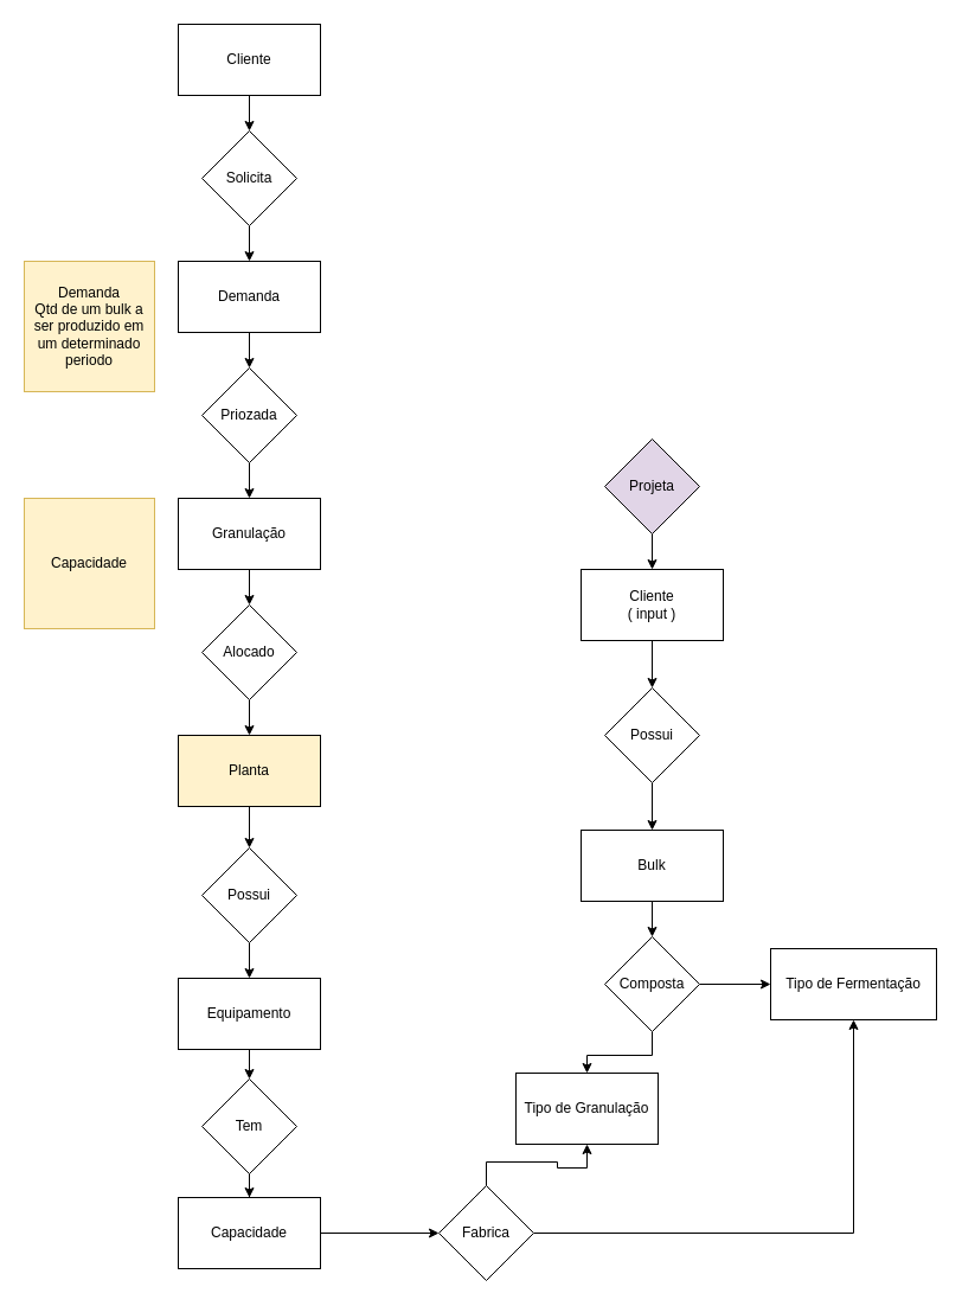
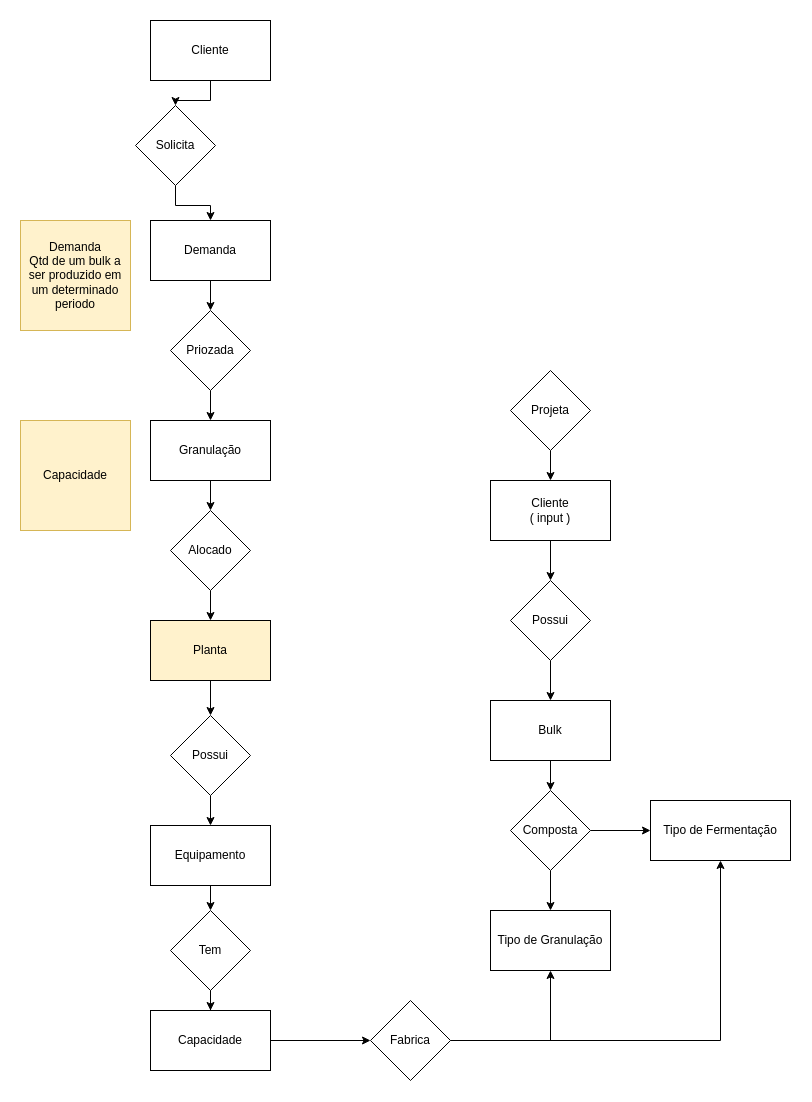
  <mxCell id="0" />
  <mxCell id="1" parent="0" />
  <mxCell id="2" value="" style="edgeStyle=orthogonalEdgeStyle;rounded=0;orthogonalLoop=1;jettySize=auto;html=1;" parent="1" source="3" target="9" edge="1"><mxGeometry relative="1" as="geometry" /></mxCell>
  <mxCell id="3" value="Cliente&lt;br&gt;( input )" style="whiteSpace=wrap;html=1;rounded=0;" parent="1" vertex="1"><mxGeometry x="490" y="480" width="120" height="60" as="geometry" /></mxCell>
  <mxCell id="4" style="edgeStyle=orthogonalEdgeStyle;rounded=0;orthogonalLoop=1;jettySize=auto;html=1;" parent="1" source="5" target="3" edge="1"><mxGeometry relative="1" as="geometry" /></mxCell>
- <mxCell id="5" value="Projeta" style="rhombus;whiteSpace=wrap;html=1;fillColor=#e1d5e7;" parent="1" vertex="1"><mxGeometry x="510" y="370" width="80" height="80" as="geometry" /></mxCell>
+ <mxCell id="5" value="Projeta" style="rhombus;whiteSpace=wrap;html=1;" parent="1" vertex="1"><mxGeometry x="510" y="370" width="80" height="80" as="geometry" /></mxCell>
  <mxCell id="6" value="" style="edgeStyle=orthogonalEdgeStyle;rounded=0;orthogonalLoop=1;jettySize=auto;html=1;" parent="1" source="7" target="18" edge="1"><mxGeometry relative="1" as="geometry" /></mxCell>
  <mxCell id="7" value="Planta" style="whiteSpace=wrap;html=1;rounded=0;fillColor=#fff2cc;" parent="1" vertex="1"><mxGeometry x="150" y="620" width="120" height="60" as="geometry" /></mxCell>
  <mxCell id="8" value="" style="edgeStyle=orthogonalEdgeStyle;rounded=0;orthogonalLoop=1;jettySize=auto;html=1;" parent="1" source="9" target="11" edge="1"><mxGeometry relative="1" as="geometry" /></mxCell>
  <mxCell id="9" value="Possui" style="rhombus;whiteSpace=wrap;html=1;rounded=0;" parent="1" vertex="1"><mxGeometry x="510" y="580" width="80" height="80" as="geometry" /></mxCell>
  <mxCell id="10" value="" style="edgeStyle=orthogonalEdgeStyle;rounded=0;orthogonalLoop=1;jettySize=auto;html=1;" parent="1" source="11" target="14" edge="1"><mxGeometry relative="1" as="geometry" /></mxCell>
  <mxCell id="11" value="Bulk" style="whiteSpace=wrap;html=1;rounded=0;" parent="1" vertex="1"><mxGeometry x="490" y="700" width="120" height="60" as="geometry" /></mxCell>
  <mxCell id="12" value="" style="edgeStyle=orthogonalEdgeStyle;rounded=0;orthogonalLoop=1;jettySize=auto;html=1;" parent="1" source="14" target="15" edge="1"><mxGeometry relative="1" as="geometry" /></mxCell>
  <mxCell id="13" value="" style="edgeStyle=orthogonalEdgeStyle;rounded=0;orthogonalLoop=1;jettySize=auto;html=1;" parent="1" source="14" target="16" edge="1"><mxGeometry relative="1" as="geometry" /></mxCell>
  <mxCell id="14" value="Composta" style="rhombus;whiteSpace=wrap;html=1;rounded=0;" parent="1" vertex="1"><mxGeometry x="510" y="790" width="80" height="80" as="geometry" /></mxCell>
  <mxCell id="15" value="Tipo de Fermentação" style="whiteSpace=wrap;html=1;rounded=0;" parent="1" vertex="1"><mxGeometry x="650" y="800" width="140" height="60" as="geometry" /></mxCell>
- <mxCell id="16" value="Tipo de Granulação" style="whiteSpace=wrap;html=1;rounded=0;" parent="1" vertex="1"><mxGeometry x="435" y="905" width="120" height="60" as="geometry" /></mxCell>
+ <mxCell id="16" value="Tipo de Granulação" style="whiteSpace=wrap;html=1;rounded=0;" parent="1" vertex="1"><mxGeometry x="490" y="910" width="120" height="60" as="geometry" /></mxCell>
  <mxCell id="17" value="" style="edgeStyle=orthogonalEdgeStyle;rounded=0;orthogonalLoop=1;jettySize=auto;html=1;" parent="1" source="18" target="20" edge="1"><mxGeometry relative="1" as="geometry" /></mxCell>
  <mxCell id="18" value="Possui" style="rhombus;whiteSpace=wrap;html=1;rounded=0;" parent="1" vertex="1"><mxGeometry x="170" y="715" width="80" height="80" as="geometry" /></mxCell>
  <mxCell id="19" value="" style="edgeStyle=orthogonalEdgeStyle;rounded=0;orthogonalLoop=1;jettySize=auto;html=1;" parent="1" source="20" target="25" edge="1"><mxGeometry relative="1" as="geometry" /></mxCell>
  <mxCell id="20" value="Equipamento" style="whiteSpace=wrap;html=1;rounded=0;" parent="1" vertex="1"><mxGeometry x="150" y="825" width="120" height="60" as="geometry" /></mxCell>
  <mxCell id="21" style="edgeStyle=orthogonalEdgeStyle;rounded=0;orthogonalLoop=1;jettySize=auto;html=1;entryX=0.5;entryY=1;entryDx=0;entryDy=0;" parent="1" source="23" target="16" edge="1"><mxGeometry relative="1" as="geometry" /></mxCell>
  <mxCell id="22" style="edgeStyle=orthogonalEdgeStyle;rounded=0;orthogonalLoop=1;jettySize=auto;html=1;exitX=1;exitY=0.5;exitDx=0;exitDy=0;" parent="1" source="23" target="15" edge="1"><mxGeometry relative="1" as="geometry"><Array as="points"><mxPoint x="720" y="1040" /></Array></mxGeometry></mxCell>
  <mxCell id="23" value="Fabrica" style="rhombus;whiteSpace=wrap;html=1;rounded=0;" parent="1" vertex="1"><mxGeometry x="370" y="1000" width="80" height="80" as="geometry" /></mxCell>
  <mxCell id="24" value="" style="edgeStyle=orthogonalEdgeStyle;rounded=0;orthogonalLoop=1;jettySize=auto;html=1;" parent="1" source="25" target="27" edge="1"><mxGeometry relative="1" as="geometry" /></mxCell>
  <mxCell id="25" value="Tem" style="rhombus;whiteSpace=wrap;html=1;rounded=0;" parent="1" vertex="1"><mxGeometry x="170" y="910" width="80" height="80" as="geometry" /></mxCell>
  <mxCell id="26" style="edgeStyle=orthogonalEdgeStyle;rounded=0;orthogonalLoop=1;jettySize=auto;html=1;entryX=0;entryY=0.5;entryDx=0;entryDy=0;" parent="1" source="27" target="23" edge="1"><mxGeometry relative="1" as="geometry" /></mxCell>
  <mxCell id="27" value="Capacidade" style="whiteSpace=wrap;html=1;rounded=0;" parent="1" vertex="1"><mxGeometry x="150" y="1010" width="120" height="60" as="geometry" /></mxCell>
  <mxCell id="28" value="" style="edgeStyle=orthogonalEdgeStyle;rounded=0;orthogonalLoop=1;jettySize=auto;html=1;" edge="1" parent="1" source="29" target="31"><mxGeometry relative="1" as="geometry" /></mxCell>
  <mxCell id="29" value="Cliente" style="whiteSpace=wrap;html=1;rounded=0;" vertex="1" parent="1"><mxGeometry x="150" y="20" width="120" height="60" as="geometry" /></mxCell>
  <mxCell id="30" value="" style="edgeStyle=orthogonalEdgeStyle;rounded=0;orthogonalLoop=1;jettySize=auto;html=1;" edge="1" parent="1" source="31" target="33"><mxGeometry relative="1" as="geometry" /></mxCell>
- <mxCell id="31" value="Solicita" style="rhombus;whiteSpace=wrap;html=1;rounded=0;" vertex="1" parent="1"><mxGeometry x="170" y="110" width="80" height="80" as="geometry" /></mxCell>
+ <mxCell id="31" value="Solicita" style="rhombus;whiteSpace=wrap;html=1;rounded=0;" vertex="1" parent="1"><mxGeometry x="135" y="105" width="80" height="80" as="geometry" /></mxCell>
  <mxCell id="32" value="" style="edgeStyle=orthogonalEdgeStyle;rounded=0;orthogonalLoop=1;jettySize=auto;html=1;" edge="1" parent="1" source="33" target="35"><mxGeometry relative="1" as="geometry" /></mxCell>
  <mxCell id="33" value="Demanda" style="whiteSpace=wrap;html=1;rounded=0;" vertex="1" parent="1"><mxGeometry x="150" y="220" width="120" height="60" as="geometry" /></mxCell>
  <mxCell id="34" value="" style="edgeStyle=orthogonalEdgeStyle;rounded=0;orthogonalLoop=1;jettySize=auto;html=1;" edge="1" parent="1" source="35" target="37"><mxGeometry relative="1" as="geometry" /></mxCell>
  <mxCell id="35" value="Priozada" style="rhombus;whiteSpace=wrap;html=1;rounded=0;" vertex="1" parent="1"><mxGeometry x="170" y="310" width="80" height="80" as="geometry" /></mxCell>
  <mxCell id="36" value="" style="edgeStyle=orthogonalEdgeStyle;rounded=0;orthogonalLoop=1;jettySize=auto;html=1;" edge="1" parent="1" source="37" target="39"><mxGeometry relative="1" as="geometry" /></mxCell>
  <mxCell id="37" value="Granulação" style="whiteSpace=wrap;html=1;rounded=0;" vertex="1" parent="1"><mxGeometry x="150" y="420" width="120" height="60" as="geometry" /></mxCell>
  <mxCell id="38" style="edgeStyle=orthogonalEdgeStyle;rounded=0;orthogonalLoop=1;jettySize=auto;html=1;entryX=0.5;entryY=0;entryDx=0;entryDy=0;" edge="1" parent="1" source="39" target="7"><mxGeometry relative="1" as="geometry" /></mxCell>
  <mxCell id="39" value="Alocado" style="rhombus;whiteSpace=wrap;html=1;rounded=0;" vertex="1" parent="1"><mxGeometry x="170" y="510" width="80" height="80" as="geometry" /></mxCell>
  <mxCell id="40" value="Demanda&lt;br&gt;Qtd de um bulk a ser produzido em um determinado periodo" style="whiteSpace=wrap;html=1;aspect=fixed;fillColor=#fff2cc;strokeColor=#d6b656;" vertex="1" parent="1"><mxGeometry x="20" y="220" width="110" height="110" as="geometry" /></mxCell>
  <mxCell id="41" value="Capacidade" style="whiteSpace=wrap;html=1;aspect=fixed;fillColor=#fff2cc;strokeColor=#d6b656;" vertex="1" parent="1"><mxGeometry x="20" y="420" width="110" height="110" as="geometry" /></mxCell>
